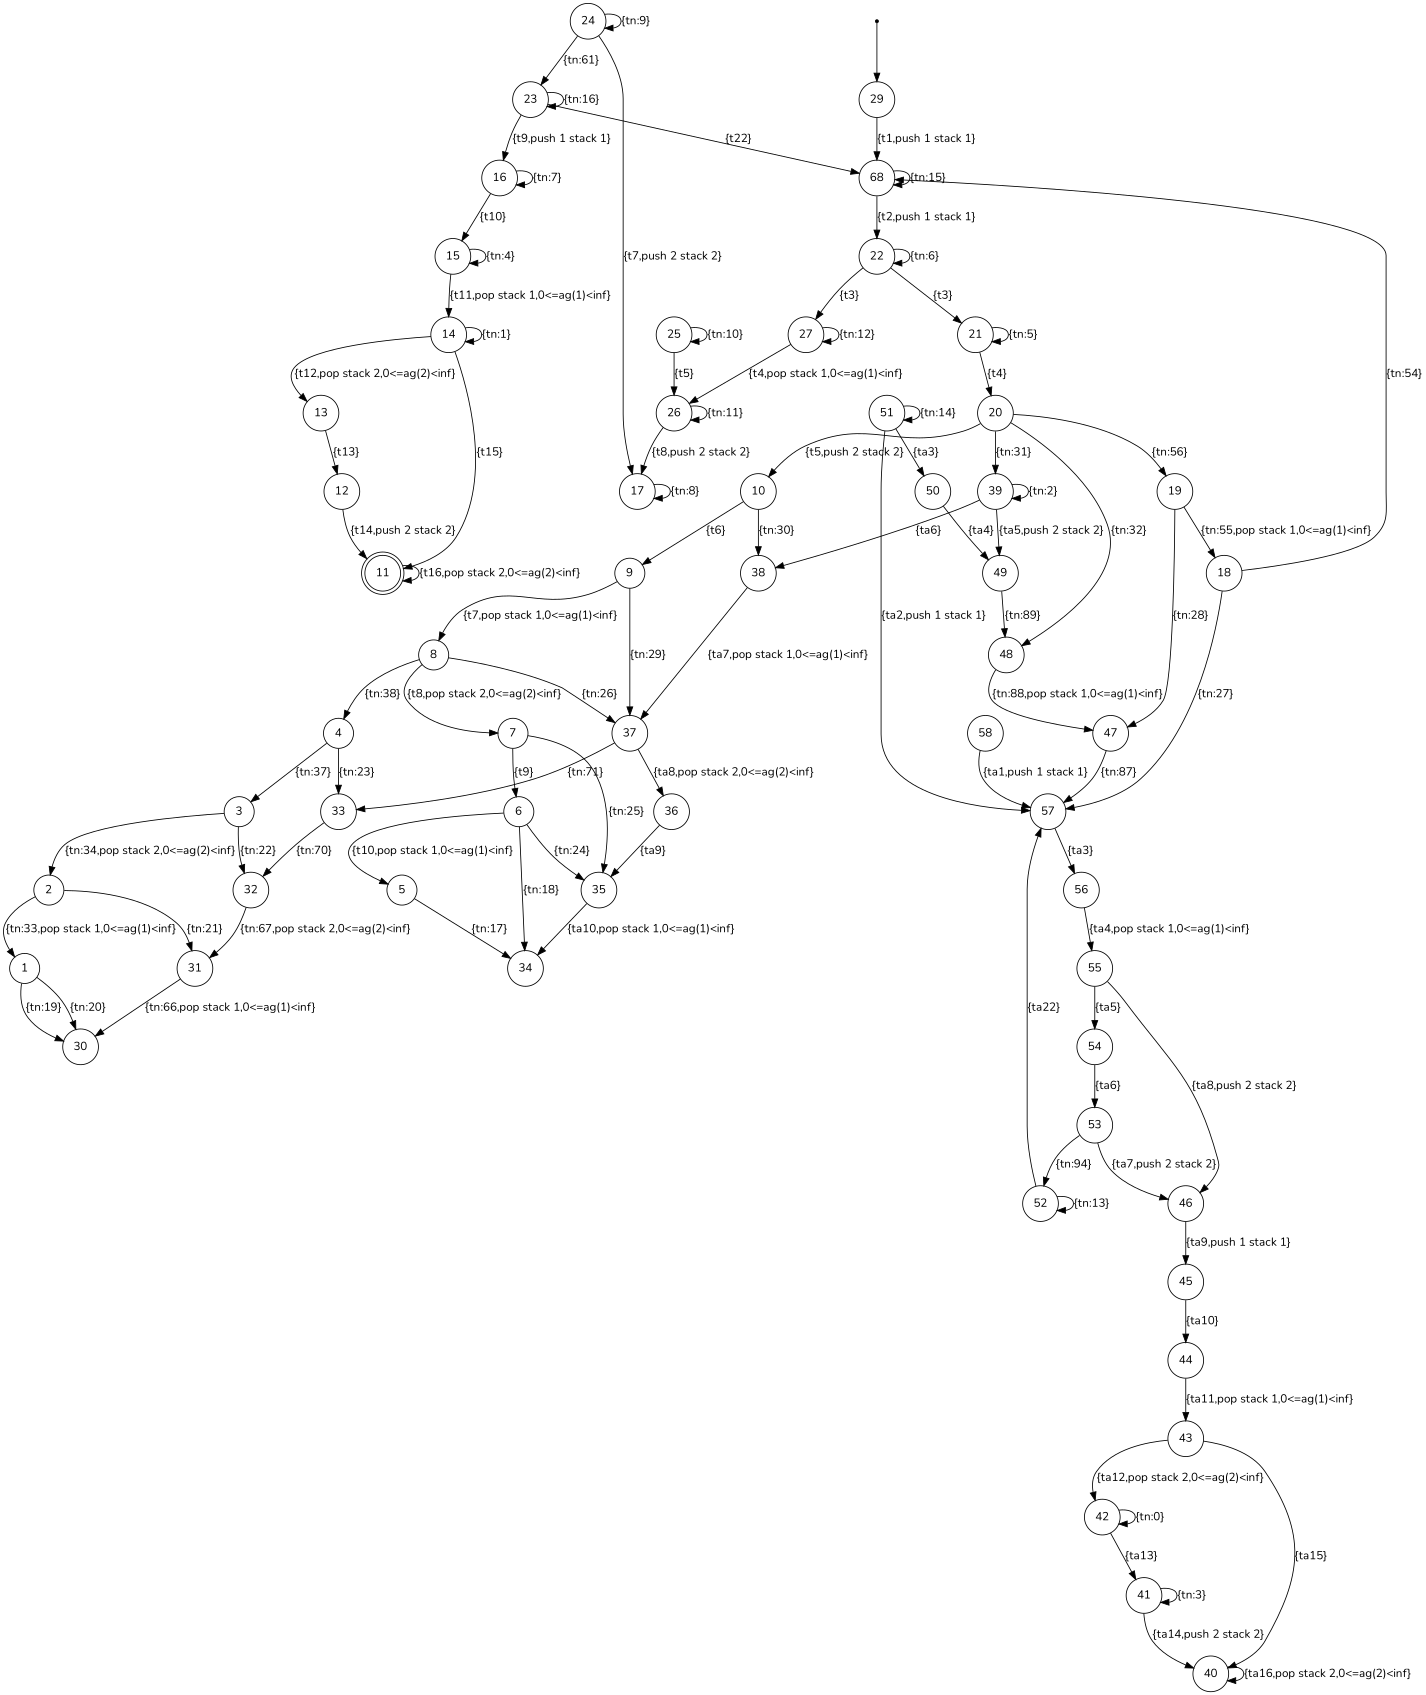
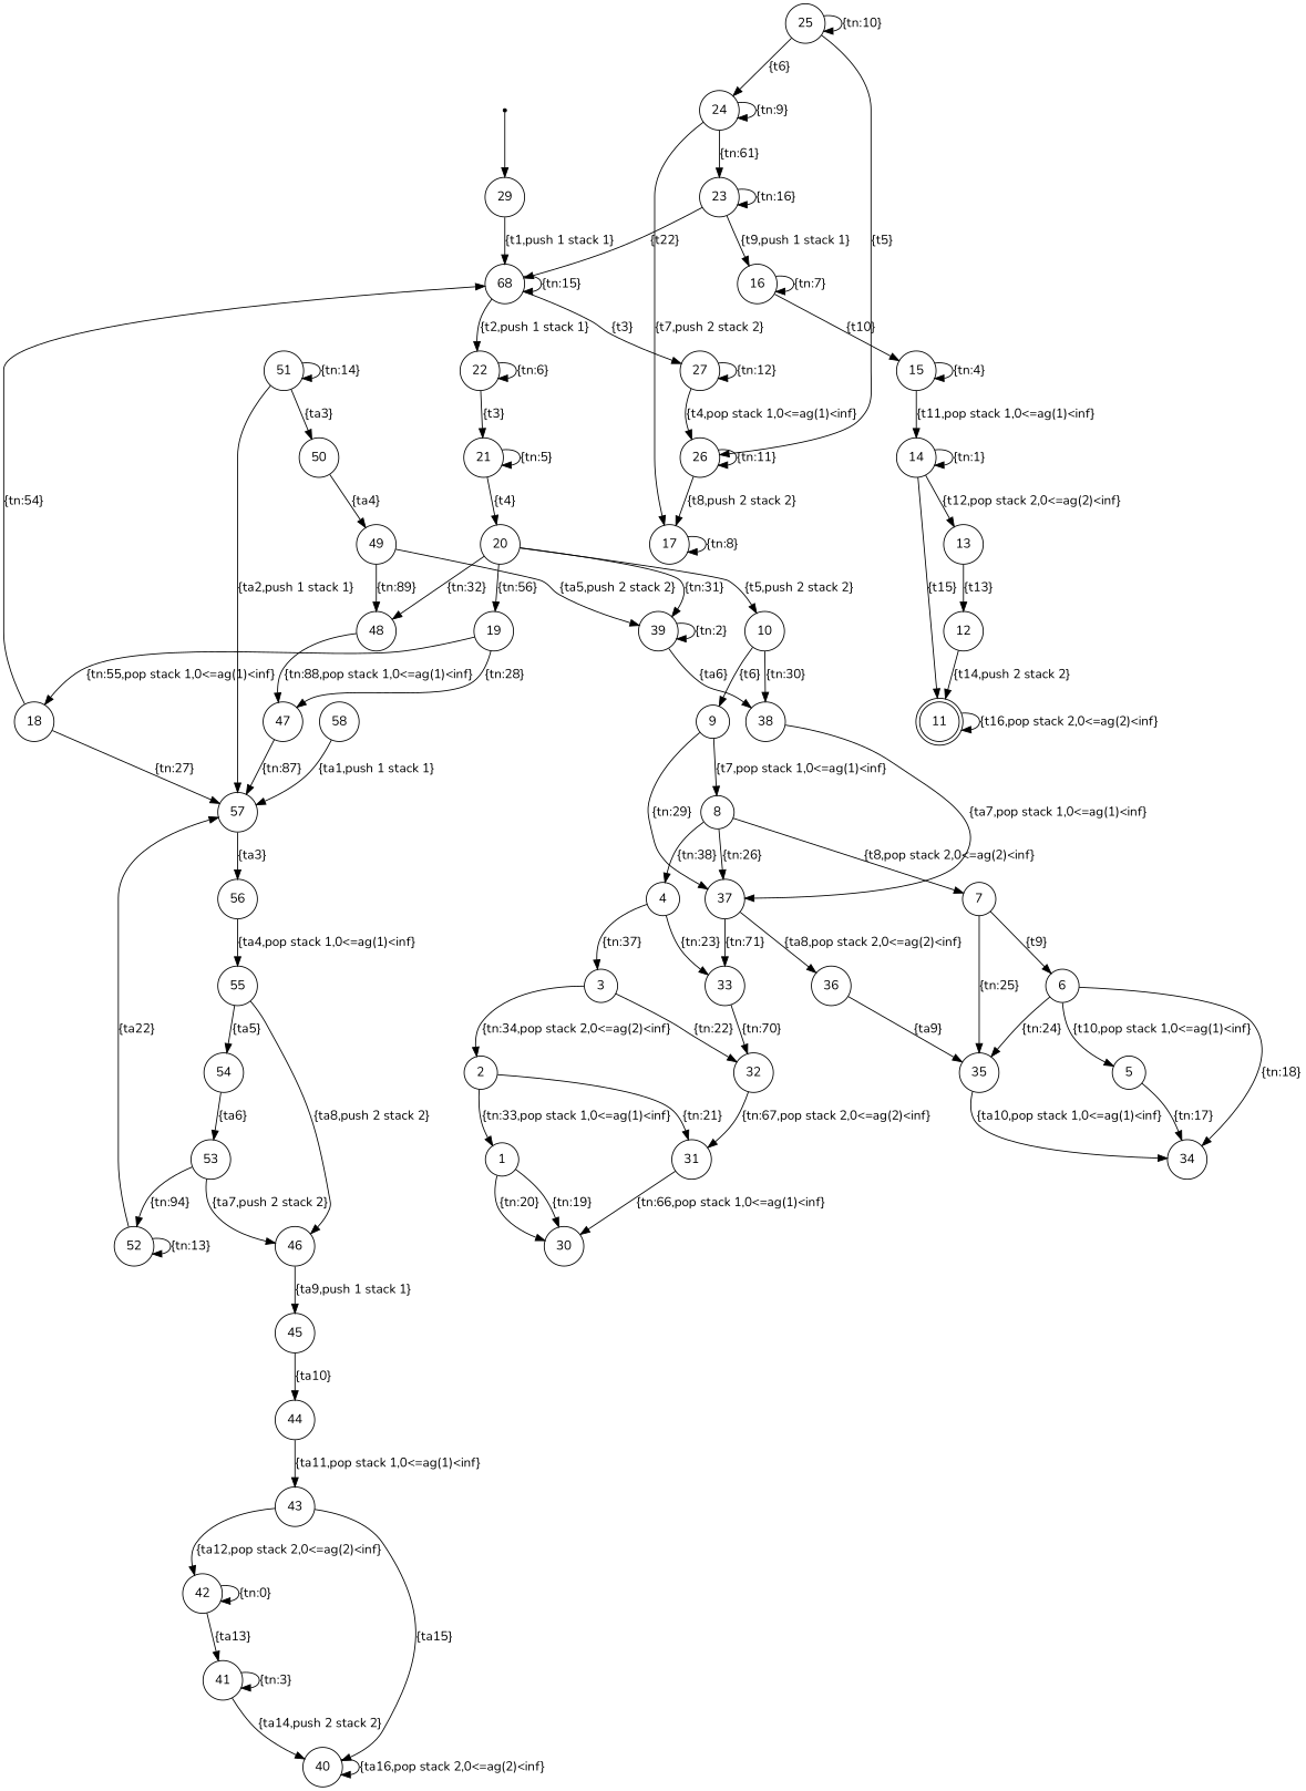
  digraph {
    fontname=Nunito
    node [fontname=Nunito shape=circle]
    edge [fontname=Nunito]
    qi0 [shape=point]
    29
    n3 [label=68]
    11 [shape=doublecircle]
    22
    27
    42
    41
    40
    14
    13
    12
    39
    38
    37
    15
    21
    20
    19
    10
    48
    16
    17
    24
    23
    25
    26
    52
    57
    56
    51
    50
    49
    5
    34
    6
    35
    1
    30
    2
    31
    3
    32
    4
    33
    7
    36
    8
    18
    55
    47
    9
    53
    46
    45
    44
    43
    54
    58
    qi0 -> 29
    29 -> n3 [label="{t1,push 1 stack 1}"]
    n3 -> n3 [label="{tn:15}"]
    n3 -> 22 [label="{t2,push 1 stack 1}"]
-   22 -> 27 [label="{t3}"]
+   n3 -> 27 [label="{t3}"]
    11 -> 11 [label="{t16,pop stack 2,0<=ag(2)<inf}"]
    22 -> 22 [label="{tn:6}"]
    22 -> 21 [label="{t3}"]
    27 -> 27 [label="{tn:12}"]
    27 -> 26 [label="{t4,pop stack 1,0<=ag(1)<inf}"]
    42 -> 42 [label="{tn:0}"]
    42 -> 41 [label="{ta13}"]
    41 -> 41 [label="{tn:3}"]
    41 -> 40 [label="{ta14,push 2 stack 2}"]
    40 -> 40 [label="{ta16,pop stack 2,0<=ag(2)<inf}"]
    14 -> 11 [label="{t15}"]
    14 -> 14 [label="{tn:1}"]
    14 -> 13 [label="{t12,pop stack 2,0<=ag(2)<inf}"]
    13 -> 12 [label="{t13}"]
    12 -> 11 [label="{t14,push 2 stack 2}"]
    39 -> 39 [label="{tn:2}"]
    39 -> 38 [label="{ta6}"]
    38 -> 37 [label="{ta7,pop stack 1,0<=ag(1)<inf}"]
    37 -> 33 [label="{tn:71}"]
    37 -> 36 [label="{ta8,pop stack 2,0<=ag(2)<inf}"]
    15 -> 14 [label="{t11,pop stack 1,0<=ag(1)<inf}"]
    15 -> 15 [label="{tn:4}"]
    21 -> 21 [label="{tn:5}"]
    21 -> 20 [label="{t4}"]
    20 -> 39 [label="{tn:31}"]
    20 -> 19 [label="{tn:56}"]
    20 -> 10 [label="{t5,push 2 stack 2}"]
    20 -> 48 [label="{tn:32}"]
    19 -> 18 [label="{tn:55,pop stack 1,0<=ag(1)<inf}"]
    19 -> 47 [label="{tn:28}"]
    10 -> 38 [label="{tn:30}"]
    10 -> 9 [label="{t6}"]
    48 -> 47 [label="{tn:88,pop stack 1,0<=ag(1)<inf}"]
    16 -> 15 [label="{t10}"]
    16 -> 16 [label="{tn:7}"]
    17 -> 17 [label="{tn:8}"]
    24 -> 17 [label="{t7,push 2 stack 2}"]
    24 -> 24 [label="{tn:9}"]
    24 -> 23 [label="{tn:61}"]
    23 -> n3 [label="{t22}"]
    23 -> 16 [label="{t9,push 1 stack 1}"]
    23 -> 23 [label="{tn:16}"]
+   25 -> 24 [label="{t6}"]
    25 -> 25 [label="{tn:10}"]
    25 -> 26 [label="{t5}"]
    26 -> 17 [label="{t8,push 2 stack 2}"]
    26 -> 26 [label="{tn:11}"]
    52 -> 52 [label="{tn:13}"]
    52 -> 57 [label="{ta22}"]
    57 -> 56 [label="{ta3}"]
    56 -> 55 [label="{ta4,pop stack 1,0<=ag(1)<inf}"]
    51 -> 57 [label="{ta2,push 1 stack 1}"]
    51 -> 51 [label="{tn:14}"]
    51 -> 50 [label="{ta3}"]
    50 -> 49 [label="{ta4}"]
-   39 -> 49 [label="{ta5,push 2 stack 2}"]
+   49 -> 39 [label="{ta5,push 2 stack 2}"]
    49 -> 48 [label="{tn:89}"]
    5 -> 34 [label="{tn:17}"]
    6 -> 5 [label="{t10,pop stack 1,0<=ag(1)<inf}"]
    6 -> 34 [label="{tn:18}"]
    6 -> 35 [label="{tn:24}"]
    35 -> 34 [label="{ta10,pop stack 1,0<=ag(1)<inf}"]
    1 -> 30 [label="{tn:19}"]
    1 -> 30 [label="{tn:20}"]
    2 -> 1 [label="{tn:33,pop stack 1,0<=ag(1)<inf}"]
    2 -> 31 [label="{tn:21}"]
    31 -> 30 [label="{tn:66,pop stack 1,0<=ag(1)<inf}"]
    3 -> 2 [label="{tn:34,pop stack 2,0<=ag(2)<inf}"]
    3 -> 32 [label="{tn:22}"]
    32 -> 31 [label="{tn:67,pop stack 2,0<=ag(2)<inf}"]
    4 -> 3 [label="{tn:37}"]
    4 -> 33 [label="{tn:23}"]
    33 -> 32 [label="{tn:70}"]
    7 -> 6 [label="{t9}"]
    7 -> 35 [label="{tn:25}"]
    36 -> 35 [label="{ta9}"]
    8 -> 37 [label="{tn:26}"]
    8 -> 4 [label="{tn:38}"]
    8 -> 7 [label="{t8,pop stack 2,0<=ag(2)<inf}"]
    18 -> n3 [label="{tn:54}"]
    18 -> 57 [label="{tn:27}"]
    55 -> 46 [label="{ta8,push 2 stack 2}"]
    55 -> 54 [label="{ta5}"]
    47 -> 57 [label="{tn:87}"]
    9 -> 37 [label="{tn:29}"]
    9 -> 8 [label="{t7,pop stack 1,0<=ag(1)<inf}"]
    53 -> 52 [label="{tn:94}"]
    53 -> 46 [label="{ta7,push 2 stack 2}"]
    46 -> 45 [label="{ta9,push 1 stack 1}"]
    45 -> 44 [label="{ta10}"]
    44 -> 43 [label="{ta11,pop stack 1,0<=ag(1)<inf}"]
    43 -> 42 [label="{ta12,pop stack 2,0<=ag(2)<inf}"]
    43 -> 40 [label="{ta15}"]
    54 -> 53 [label="{ta6}"]
    58 -> 57 [label="{ta1,push 1 stack 1}"]
  }
